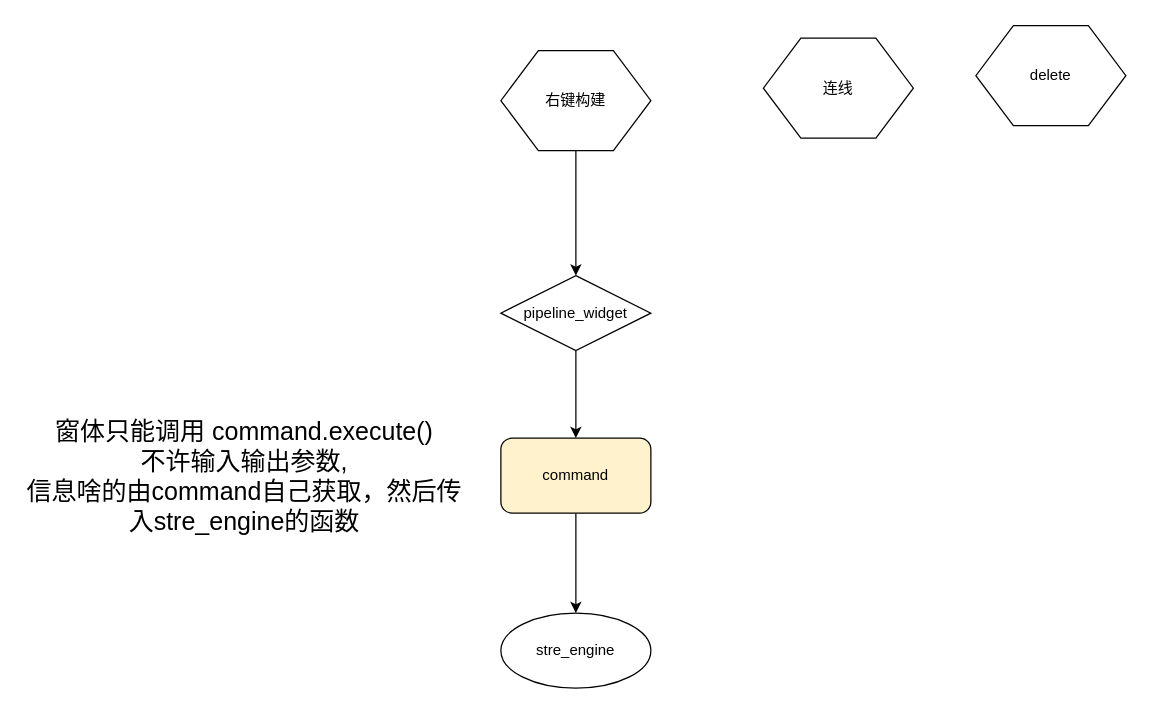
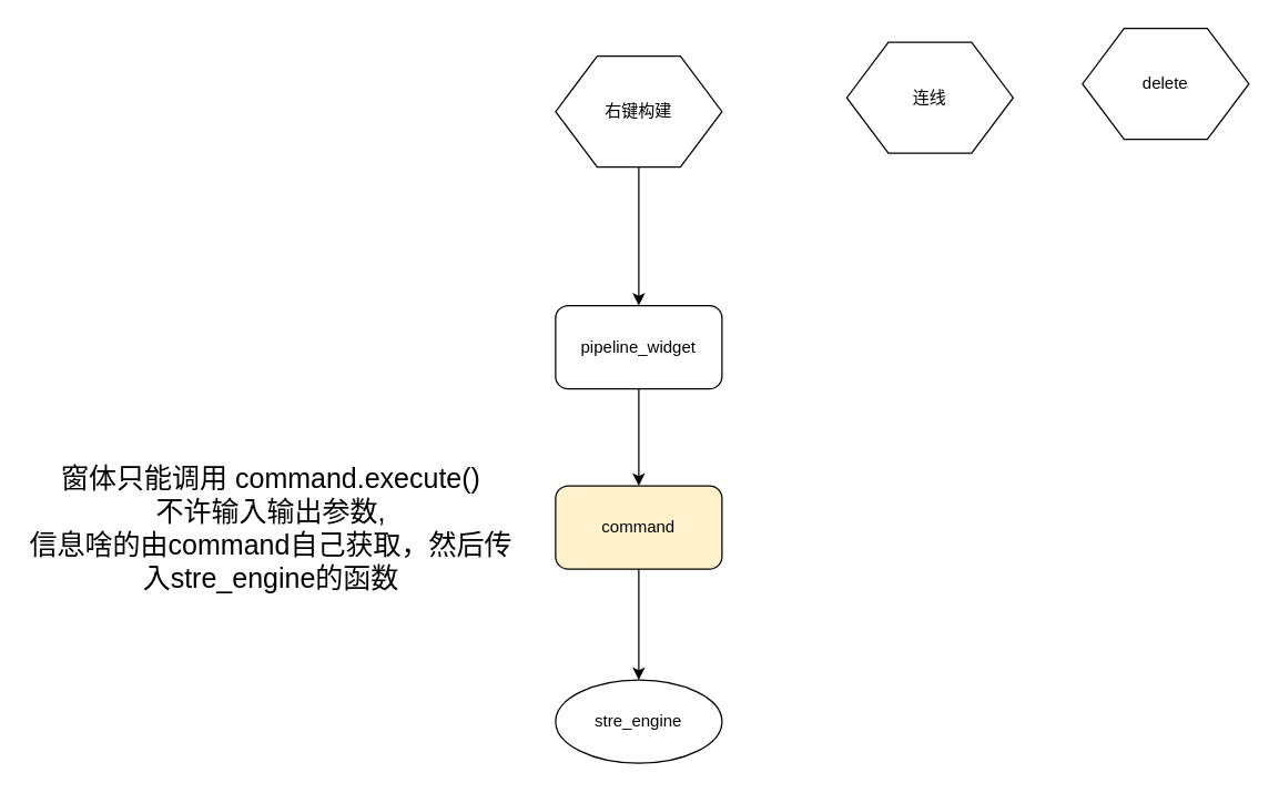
  <mxCell id="0" />
  <mxCell id="1" parent="0" />
  <mxCell id="2" style="edgeStyle=orthogonalEdgeStyle;rounded=0;orthogonalLoop=1;jettySize=auto;html=1;" edge="1" parent="1" source="3" target="7"><mxGeometry relative="1" as="geometry" /></mxCell>
  <mxCell id="3" value="&lt;span&gt;右键构建&lt;/span&gt;" style="shape=hexagon;perimeter=hexagonPerimeter2;whiteSpace=wrap;html=1;" vertex="1" parent="1"><mxGeometry x="400" y="40" width="120" height="80" as="geometry" /></mxCell>
  <mxCell id="4" value="连线" style="shape=hexagon;perimeter=hexagonPerimeter2;whiteSpace=wrap;html=1;" vertex="1" parent="1"><mxGeometry x="610" y="30" width="120" height="80" as="geometry" /></mxCell>
  <mxCell id="5" value="delete" style="shape=hexagon;perimeter=hexagonPerimeter2;whiteSpace=wrap;html=1;" vertex="1" parent="1"><mxGeometry x="780" y="20" width="120" height="80" as="geometry" /></mxCell>
  <mxCell id="6" style="edgeStyle=orthogonalEdgeStyle;rounded=0;orthogonalLoop=1;jettySize=auto;html=1;" edge="1" parent="1" source="7"><mxGeometry relative="1" as="geometry"><mxPoint x="460" y="350" as="targetPoint" /></mxGeometry></mxCell>
- <mxCell id="7" value="pipeline_widget" style="rhombus;whiteSpace=wrap;html=1;" vertex="1" parent="1"><mxGeometry x="400" y="220" width="120" height="60" as="geometry" /></mxCell>
+ <mxCell id="7" value="pipeline_widget" style="rounded=1;whiteSpace=wrap;html=1;" vertex="1" parent="1"><mxGeometry x="400" y="220" width="120" height="60" as="geometry" /></mxCell>
  <mxCell id="8" value="" style="edgeStyle=orthogonalEdgeStyle;rounded=0;orthogonalLoop=1;jettySize=auto;html=1;" edge="1" parent="1" source="9" target="10"><mxGeometry relative="1" as="geometry" /></mxCell>
  <mxCell id="9" value="command" style="rounded=1;whiteSpace=wrap;html=1;fillColor=#fff2cc;" vertex="1" parent="1"><mxGeometry x="400" y="350" width="120" height="60" as="geometry" /></mxCell>
  <mxCell id="10" value="stre_engine" style="ellipse;whiteSpace=wrap;html=1;" vertex="1" parent="1"><mxGeometry x="400" y="490" width="120" height="60" as="geometry" /></mxCell>
  <mxCell id="11" value="&lt;font style=&quot;font-size: 20px&quot;&gt;窗体只能调用 command.execute()&lt;br&gt;不许输入输出参数,&lt;br&gt;信息啥的由command自己获取，然后传入stre_engine的函数&lt;/font&gt;" style="text;html=1;strokeColor=none;fillColor=none;align=center;verticalAlign=middle;whiteSpace=wrap;rounded=0;" vertex="1" parent="1"><mxGeometry x="20" y="320" width="350" height="120" as="geometry" /></mxCell>
